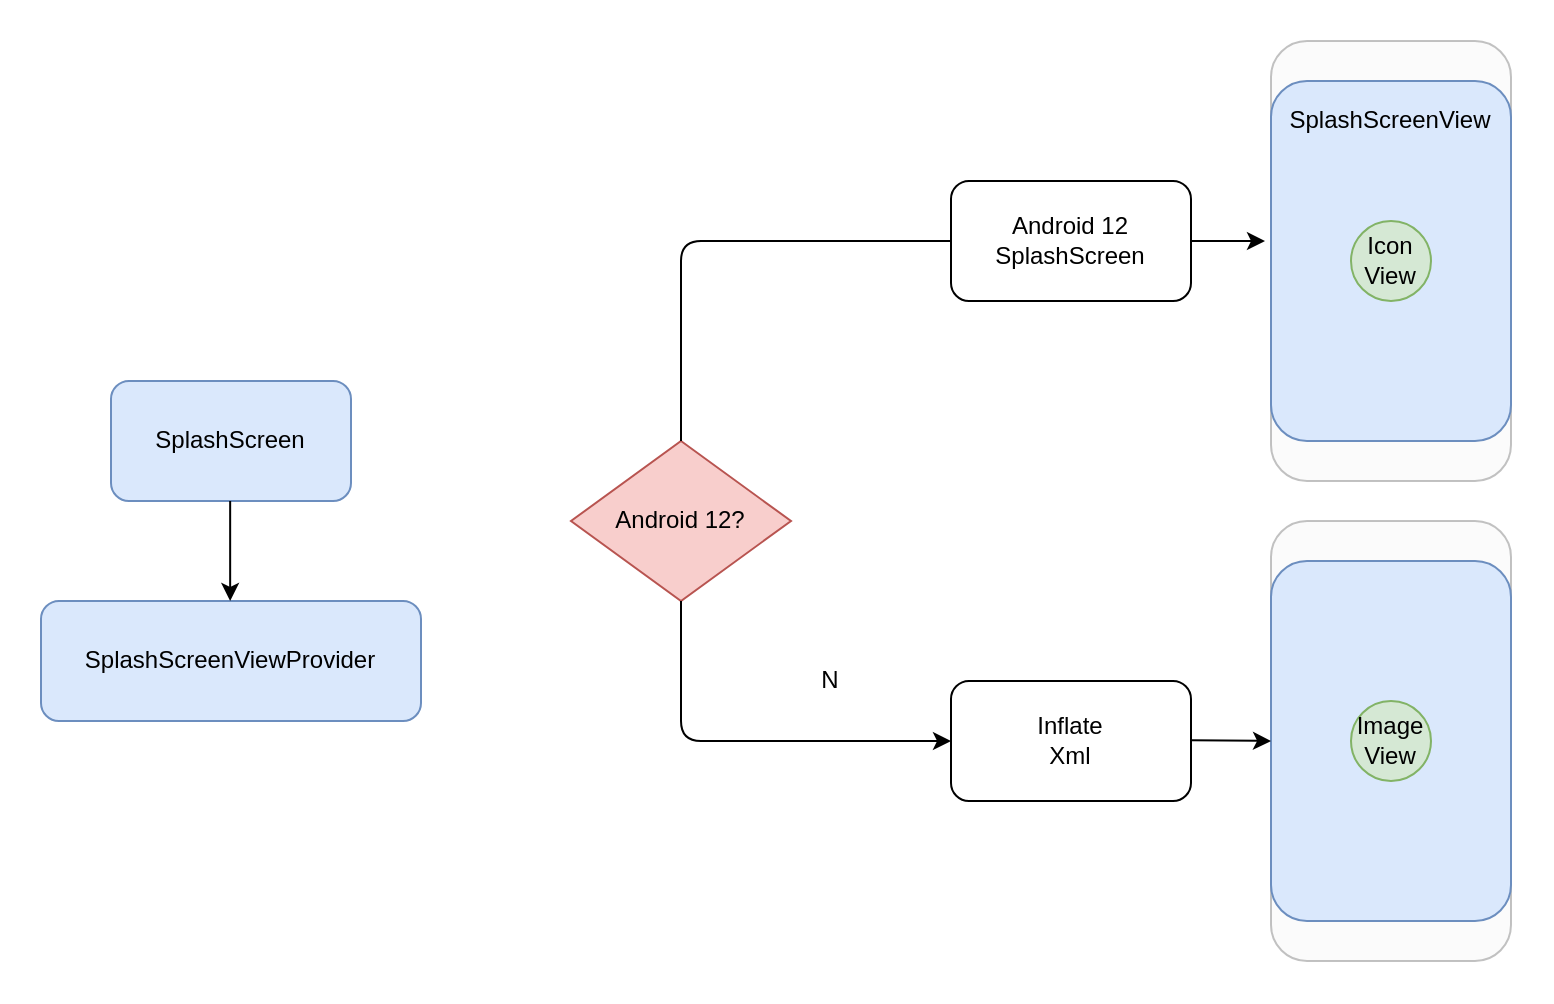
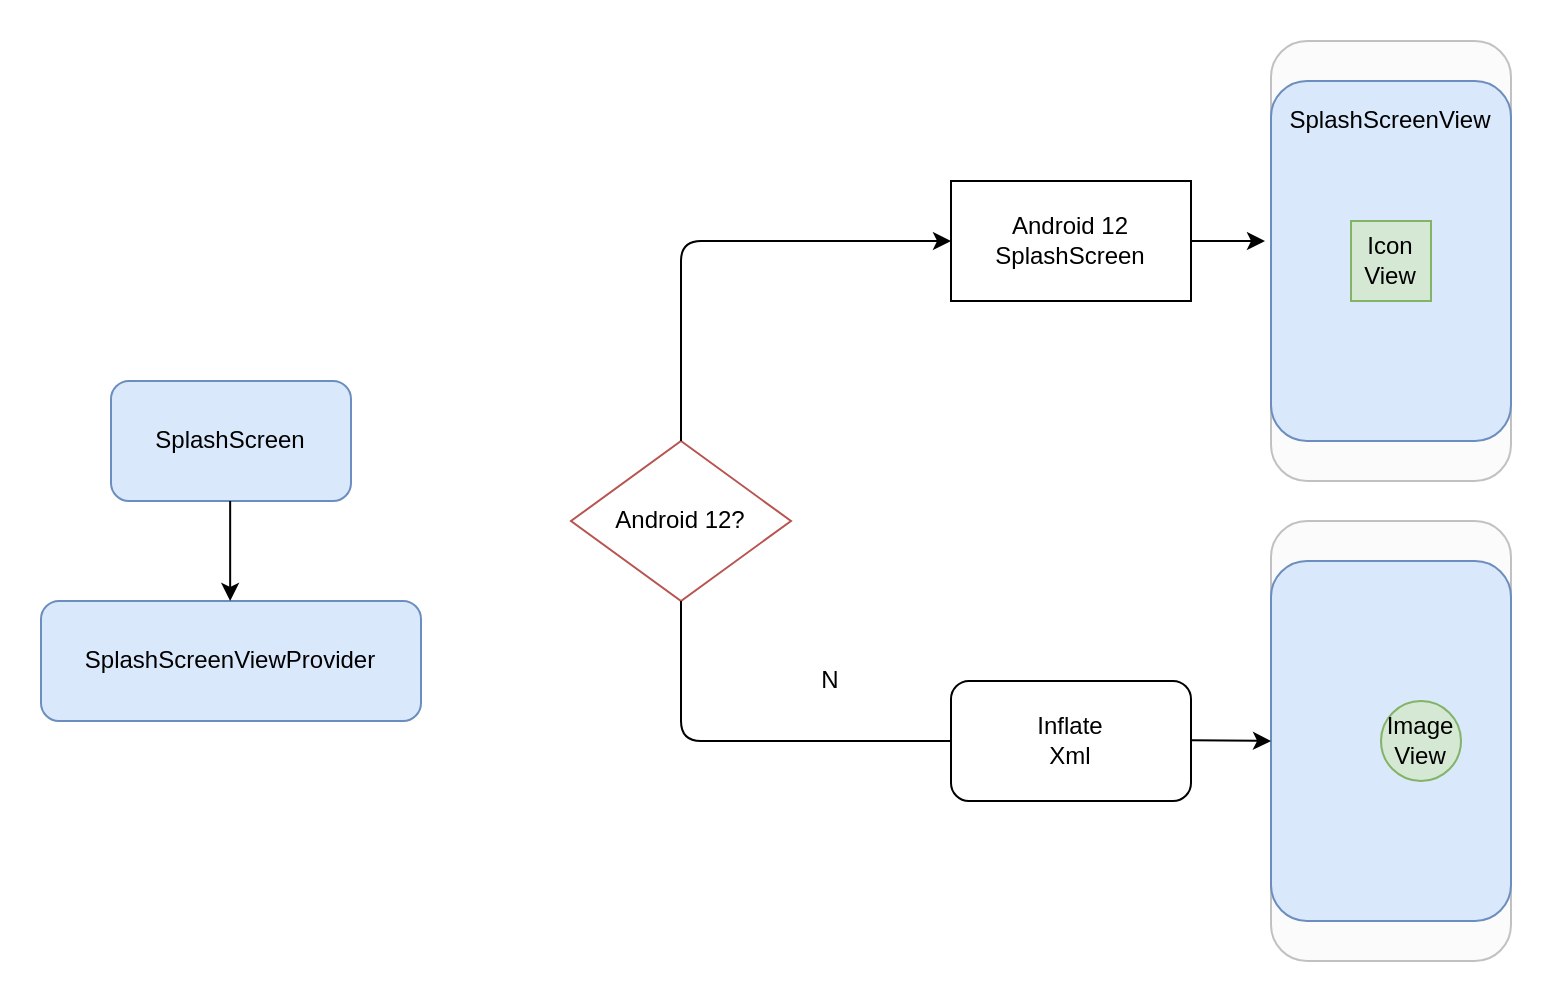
  <mxCell id="0" />
  <mxCell id="1" parent="0" />
  <mxCell id="2" value="" style="rounded=1;whiteSpace=wrap;html=1;fillColor=#f5f5f5;strokeColor=#666666;fontColor=#333333;opacity=40;" vertex="1" parent="1"><mxGeometry x="635" y="260" width="120" height="220" as="geometry" /></mxCell>
  <mxCell id="3" value="" style="rounded=1;whiteSpace=wrap;html=1;fillColor=#dae8fc;strokeColor=#6c8ebf;" vertex="1" parent="1"><mxGeometry x="635" y="280" width="120" height="180" as="geometry" /></mxCell>
  <mxCell id="4" value="SplashScreen" style="rounded=1;whiteSpace=wrap;html=1;fillColor=#dae8fc;strokeColor=#6c8ebf;" vertex="1" parent="1"><mxGeometry x="55" y="190" width="120" height="60" as="geometry" /></mxCell>
  <mxCell id="5" value="" style="rounded=1;whiteSpace=wrap;html=1;fillColor=#f5f5f5;strokeColor=#666666;fontColor=#333333;opacity=40;" vertex="1" parent="1"><mxGeometry x="635" y="20" width="120" height="220" as="geometry" /></mxCell>
  <mxCell id="6" value="SplashScreenViewProvider" style="rounded=1;whiteSpace=wrap;html=1;fillColor=#dae8fc;strokeColor=#6c8ebf;" vertex="1" parent="1"><mxGeometry x="20" y="300" width="190" height="60" as="geometry" /></mxCell>
  <mxCell id="7" value="" style="rounded=1;whiteSpace=wrap;html=1;fillColor=#dae8fc;strokeColor=#6c8ebf;" vertex="1" parent="1"><mxGeometry x="635" y="40" width="120" height="180" as="geometry" /></mxCell>
  <mxCell id="8" value="SplashScreenView" style="text;html=1;strokeColor=none;fillColor=none;align=center;verticalAlign=middle;whiteSpace=wrap;rounded=0;" vertex="1" parent="1"><mxGeometry x="675" y="50" width="40" height="20" as="geometry" /></mxCell>
- <mxCell id="9" value="Icon&lt;br&gt;View" style="ellipse;whiteSpace=wrap;html=1;aspect=fixed;fillColor=#d5e8d4;strokeColor=#82b366;" vertex="1" parent="1"><mxGeometry x="675" y="110" width="40" height="40" as="geometry" /></mxCell>
- <mxCell id="10" value="Image&lt;br&gt;View" style="ellipse;whiteSpace=wrap;html=1;aspect=fixed;fillColor=#d5e8d4;strokeColor=#82b366;" vertex="1" parent="1"><mxGeometry x="675" y="350" width="40" height="40" as="geometry" /></mxCell>
- <mxCell id="11" value="Android 12&lt;br&gt;SplashScreen" style="rounded=1;whiteSpace=wrap;html=1;" vertex="1" parent="1"><mxGeometry x="475" y="90" width="120" height="60" as="geometry" /></mxCell>
- <mxCell id="12" value="Android 12?" style="rhombus;whiteSpace=wrap;html=1;fillColor=#f8cecc;strokeColor=#b85450;" vertex="1" parent="1"><mxGeometry x="285" y="220" width="110" height="80" as="geometry" /></mxCell>
- <mxCell id="13" value="" style="endArrow=none;html=1;entryX=0;entryY=0.5;entryDx=0;entryDy=0;exitX=0.5;exitY=0;exitDx=0;exitDy=0;" edge="1" parent="1" source="12" target="11"><mxGeometry width="50" height="50" relative="1" as="geometry"><mxPoint x="285" y="140" as="sourcePoint" /><mxPoint x="335" y="90" as="targetPoint" /><Array as="points"><mxPoint x="340" y="120" /></Array></mxGeometry></mxCell>
- <mxCell id="14" value="" style="endArrow=classic;html=1;exitX=0.5;exitY=1;exitDx=0;exitDy=0;entryX=0;entryY=0.5;entryDx=0;entryDy=0;" edge="1" parent="1" source="12" target="17"><mxGeometry width="50" height="50" relative="1" as="geometry"><mxPoint x="335" y="350" as="sourcePoint" /><mxPoint x="635" y="300" as="targetPoint" /><Array as="points"><mxPoint x="340" y="370" /><mxPoint x="395" y="370" /></Array></mxGeometry></mxCell>
+ <mxCell id="9" value="Icon&lt;br&gt;View" style="whiteSpace=wrap;html=1;aspect=fixed;fillColor=#d5e8d4;strokeColor=#82b366;rounded=0;" vertex="1" parent="1"><mxGeometry x="675" y="110" width="40" height="40" as="geometry" /></mxCell>
+ <mxCell id="10" value="Image&lt;br&gt;View" style="ellipse;whiteSpace=wrap;html=1;aspect=fixed;fillColor=#d5e8d4;strokeColor=#82b366;" vertex="1" parent="1"><mxGeometry x="690" y="350" width="40" height="40" as="geometry" /></mxCell>
+ <mxCell id="11" value="Android 12&lt;br&gt;SplashScreen" style="whiteSpace=wrap;html=1;rounded=0;" vertex="1" parent="1"><mxGeometry x="475" y="90" width="120" height="60" as="geometry" /></mxCell>
+ <mxCell id="12" value="Android 12?" style="rhombus;whiteSpace=wrap;html=1;fillColor=#ffffff;strokeColor=#b85450;" vertex="1" parent="1"><mxGeometry x="285" y="220" width="110" height="80" as="geometry" /></mxCell>
+ <mxCell id="13" value="" style="endArrow=classic;html=1;entryX=0;entryY=0.5;entryDx=0;entryDy=0;exitX=0.5;exitY=0;exitDx=0;exitDy=0;" edge="1" parent="1" source="12" target="11"><mxGeometry width="50" height="50" relative="1" as="geometry"><mxPoint x="285" y="140" as="sourcePoint" /><mxPoint x="335" y="90" as="targetPoint" /><Array as="points"><mxPoint x="340" y="120" /></Array></mxGeometry></mxCell>
+ <mxCell id="14" value="" style="endArrow=none;html=1;exitX=0.5;exitY=1;exitDx=0;exitDy=0;entryX=0;entryY=0.5;entryDx=0;entryDy=0;" edge="1" parent="1" source="12" target="17"><mxGeometry width="50" height="50" relative="1" as="geometry"><mxPoint x="335" y="350" as="sourcePoint" /><mxPoint x="635" y="300" as="targetPoint" /><Array as="points"><mxPoint x="340" y="370" /><mxPoint x="395" y="370" /></Array></mxGeometry></mxCell>
  <mxCell id="15" value="" style="endArrow=classic;html=1;" edge="1" parent="1" source="11"><mxGeometry width="50" height="50" relative="1" as="geometry"><mxPoint x="285" y="330" as="sourcePoint" /><mxPoint x="632" y="120" as="targetPoint" /><Array as="points"><mxPoint x="605" y="120" /></Array></mxGeometry></mxCell>
  <mxCell id="16" value="" style="endArrow=classic;html=1;exitX=0.5;exitY=1;exitDx=0;exitDy=0;" edge="1" parent="1"><mxGeometry width="50" height="50" relative="1" as="geometry"><mxPoint x="114.58" y="250" as="sourcePoint" /><mxPoint x="114.58" y="300" as="targetPoint" /></mxGeometry></mxCell>
  <mxCell id="17" value="Inflate &lt;br&gt;Xml" style="rounded=1;whiteSpace=wrap;html=1;" vertex="1" parent="1"><mxGeometry x="475" y="340" width="120" height="60" as="geometry" /></mxCell>
  <mxCell id="18" value="" style="endArrow=classic;html=1;entryX=0;entryY=0.5;entryDx=0;entryDy=0;" edge="1" parent="1" target="3"><mxGeometry width="50" height="50" relative="1" as="geometry"><mxPoint x="595" y="369.58" as="sourcePoint" /><mxPoint x="622" y="369.58" as="targetPoint" /><Array as="points"><mxPoint x="595" y="369.58" /></Array></mxGeometry></mxCell>
  <mxCell id="19" value="N" style="text;html=1;strokeColor=none;fillColor=none;align=center;verticalAlign=middle;whiteSpace=wrap;rounded=0;" vertex="1" parent="1"><mxGeometry x="395" y="330" width="40" height="20" as="geometry" /></mxCell>
